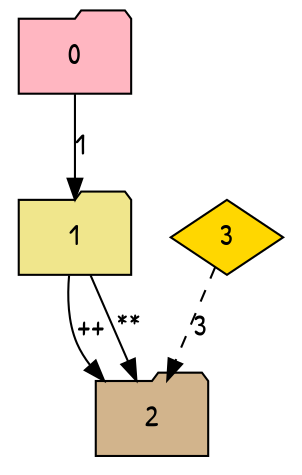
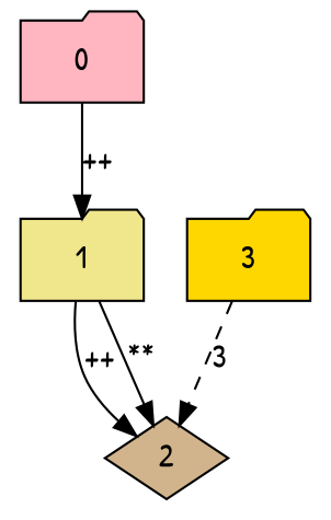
  digraph {
    fontname="Patrick Hand"
    node [fontname="Patrick Hand" shape=folder style=filled]
    edge [fontname="Patrick Hand" style=solid]
    0 [fillcolor=lightpink]
    1 [fillcolor=khaki]
-   2 [fillcolor=tan]
-   3 [fillcolor=gold shape=diamond]
-   0 -> 1 [label=1]
+   2 [fillcolor=tan shape=diamond]
+   3 [fillcolor=gold]
+   0 -> 1 [label="++"]
    1 -> 2 [label="++"]
    1 -> 2 [label="**"]
    3 -> 2 [label=3 style=dashed]
  }
